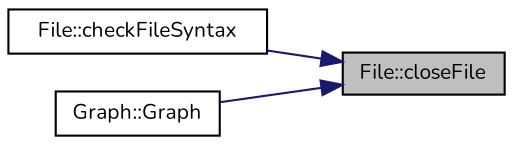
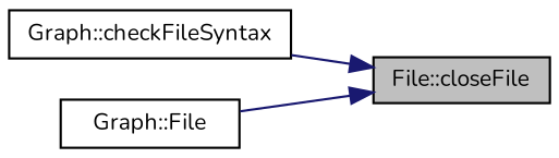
  digraph {
    fontname=Nunito
    rankdir=RL
    node [color=black fillcolor=white fontname=Nunito fontsize=10 shape=record style=filled]
    edge [color=midnightblue dir=back fontname=Nunito fontsize=10 labelfontname=Helvetica labelfontsize=10 style=solid]
    n1 [fillcolor=grey75 fontcolor=black height=0.2 label="File::closeFile" width=0.4]
-   n2 [height=0.2 label="File::checkFileSyntax" width=0.4]
-   n3 [height=0.2 label="Graph::Graph" width=0.4]
+   n2 [height=0.2 label="Graph::checkFileSyntax" width=0.4]
+   n3 [height=0.2 label="Graph::File" width=0.4]
    n1 -> n2
    n1 -> n3
  }
